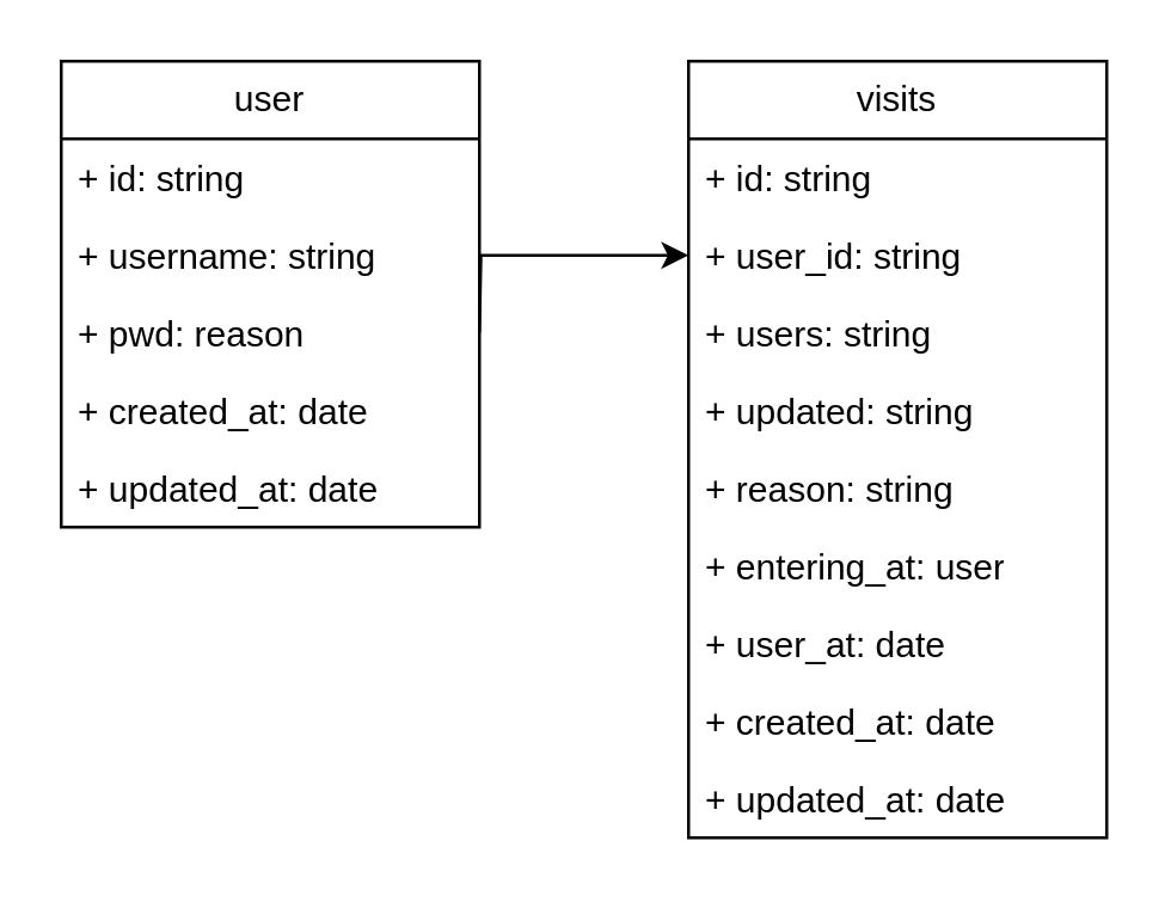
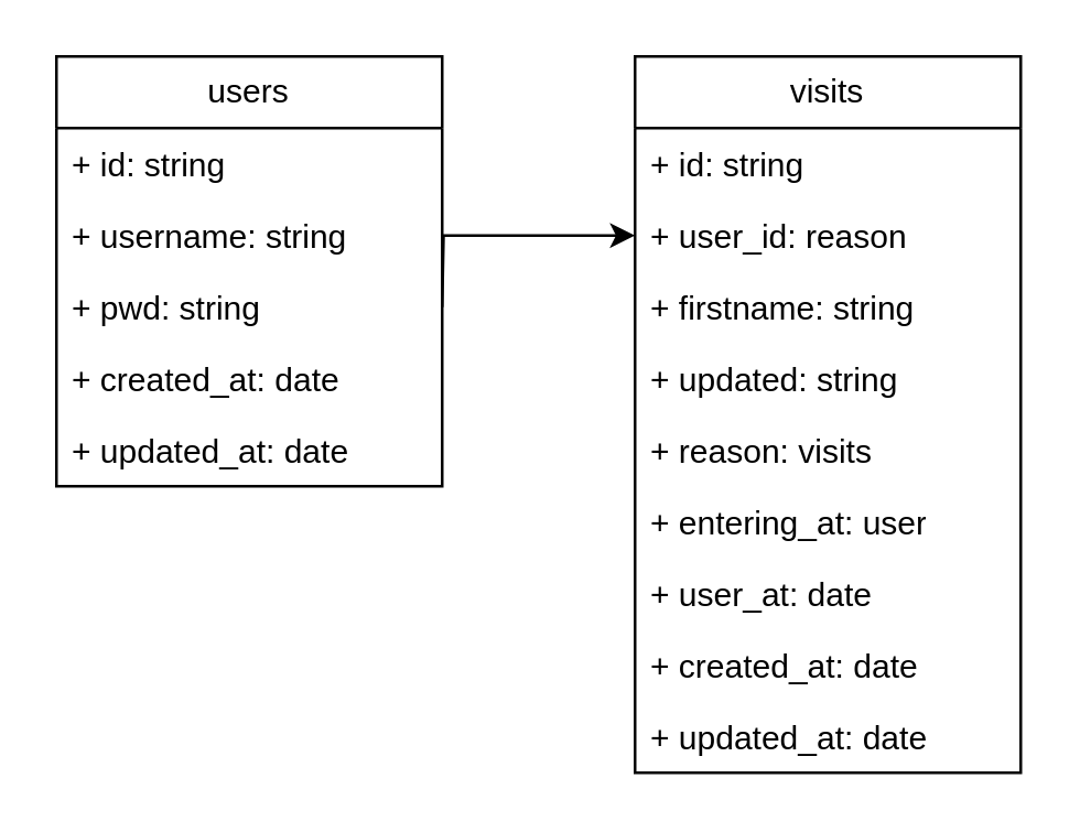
  <mxCell id="0" />
  <mxCell id="1" parent="0" />
- <mxCell id="2" value="user" style="swimlane;fontStyle=0;childLayout=stackLayout;horizontal=1;startSize=26;fillColor=none;horizontalStack=0;resizeParent=1;resizeParentMax=0;resizeLast=0;collapsible=1;marginBottom=0;whiteSpace=wrap;html=1;" vertex="1" parent="1"><mxGeometry x="20" y="20" width="140" height="156" as="geometry" /></mxCell>
+ <mxCell id="2" value="users" style="swimlane;fontStyle=0;childLayout=stackLayout;horizontal=1;startSize=26;fillColor=none;horizontalStack=0;resizeParent=1;resizeParentMax=0;resizeLast=0;collapsible=1;marginBottom=0;whiteSpace=wrap;html=1;" vertex="1" parent="1"><mxGeometry x="20" y="20" width="140" height="156" as="geometry" /></mxCell>
  <mxCell id="3" value="+ id: string" style="text;strokeColor=none;fillColor=none;align=left;verticalAlign=top;spacingLeft=4;spacingRight=4;overflow=hidden;rotatable=0;points=[[0,0.5],[1,0.5]];portConstraint=eastwest;whiteSpace=wrap;html=1;" vertex="1" parent="2"><mxGeometry y="26" width="140" height="26" as="geometry" /></mxCell>
  <mxCell id="4" value="+ username: string" style="text;strokeColor=none;fillColor=none;align=left;verticalAlign=top;spacingLeft=4;spacingRight=4;overflow=hidden;rotatable=0;points=[[0,0.5],[1,0.5]];portConstraint=eastwest;whiteSpace=wrap;html=1;" vertex="1" parent="2"><mxGeometry y="52" width="140" height="26" as="geometry" /></mxCell>
- <mxCell id="5" value="+ pwd: reason" style="text;strokeColor=none;fillColor=none;align=left;verticalAlign=top;spacingLeft=4;spacingRight=4;overflow=hidden;rotatable=0;points=[[0,0.5],[1,0.5]];portConstraint=eastwest;whiteSpace=wrap;html=1;" vertex="1" parent="2"><mxGeometry y="78" width="140" height="26" as="geometry" /></mxCell>
+ <mxCell id="5" value="+ pwd: string" style="text;strokeColor=none;fillColor=none;align=left;verticalAlign=top;spacingLeft=4;spacingRight=4;overflow=hidden;rotatable=0;points=[[0,0.5],[1,0.5]];portConstraint=eastwest;whiteSpace=wrap;html=1;" vertex="1" parent="2"><mxGeometry y="78" width="140" height="26" as="geometry" /></mxCell>
  <mxCell id="6" value="+ created_at: date" style="text;strokeColor=none;fillColor=none;align=left;verticalAlign=top;spacingLeft=4;spacingRight=4;overflow=hidden;rotatable=0;points=[[0,0.5],[1,0.5]];portConstraint=eastwest;whiteSpace=wrap;html=1;" vertex="1" parent="2"><mxGeometry y="104" width="140" height="26" as="geometry" /></mxCell>
  <mxCell id="7" value="+ updated_at: date" style="text;strokeColor=none;fillColor=none;align=left;verticalAlign=top;spacingLeft=4;spacingRight=4;overflow=hidden;rotatable=0;points=[[0,0.5],[1,0.5]];portConstraint=eastwest;whiteSpace=wrap;html=1;" vertex="1" parent="2"><mxGeometry y="130" width="140" height="26" as="geometry" /></mxCell>
  <mxCell id="8" value="visits" style="swimlane;fontStyle=0;childLayout=stackLayout;horizontal=1;startSize=26;fillColor=none;horizontalStack=0;resizeParent=1;resizeParentMax=0;resizeLast=0;collapsible=1;marginBottom=0;whiteSpace=wrap;html=1;" vertex="1" parent="1"><mxGeometry x="230" y="20" width="140" height="260" as="geometry" /></mxCell>
  <mxCell id="9" value="+ id: string" style="text;strokeColor=none;fillColor=none;align=left;verticalAlign=top;spacingLeft=4;spacingRight=4;overflow=hidden;rotatable=0;points=[[0,0.5],[1,0.5]];portConstraint=eastwest;whiteSpace=wrap;html=1;" vertex="1" parent="8"><mxGeometry y="26" width="140" height="26" as="geometry" /></mxCell>
- <mxCell id="10" value="+ user_id: string" style="text;strokeColor=none;fillColor=none;align=left;verticalAlign=top;spacingLeft=4;spacingRight=4;overflow=hidden;rotatable=0;points=[[0,0.5],[1,0.5]];portConstraint=eastwest;whiteSpace=wrap;html=1;" vertex="1" parent="8"><mxGeometry y="52" width="140" height="26" as="geometry" /></mxCell>
- <mxCell id="11" value="+ users: string" style="text;strokeColor=none;fillColor=none;align=left;verticalAlign=top;spacingLeft=4;spacingRight=4;overflow=hidden;rotatable=0;points=[[0,0.5],[1,0.5]];portConstraint=eastwest;whiteSpace=wrap;html=1;" vertex="1" parent="8"><mxGeometry y="78" width="140" height="26" as="geometry" /></mxCell>
+ <mxCell id="10" value="+ user_id: reason" style="text;strokeColor=none;fillColor=none;align=left;verticalAlign=top;spacingLeft=4;spacingRight=4;overflow=hidden;rotatable=0;points=[[0,0.5],[1,0.5]];portConstraint=eastwest;whiteSpace=wrap;html=1;" vertex="1" parent="8"><mxGeometry y="52" width="140" height="26" as="geometry" /></mxCell>
+ <mxCell id="11" value="+ firstname: string" style="text;strokeColor=none;fillColor=none;align=left;verticalAlign=top;spacingLeft=4;spacingRight=4;overflow=hidden;rotatable=0;points=[[0,0.5],[1,0.5]];portConstraint=eastwest;whiteSpace=wrap;html=1;" vertex="1" parent="8"><mxGeometry y="78" width="140" height="26" as="geometry" /></mxCell>
  <mxCell id="12" value="+ updated: string" style="text;strokeColor=none;fillColor=none;align=left;verticalAlign=top;spacingLeft=4;spacingRight=4;overflow=hidden;rotatable=0;points=[[0,0.5],[1,0.5]];portConstraint=eastwest;whiteSpace=wrap;html=1;" vertex="1" parent="8"><mxGeometry y="104" width="140" height="26" as="geometry" /></mxCell>
- <mxCell id="13" value="+ reason: string" style="text;strokeColor=none;fillColor=none;align=left;verticalAlign=top;spacingLeft=4;spacingRight=4;overflow=hidden;rotatable=0;points=[[0,0.5],[1,0.5]];portConstraint=eastwest;whiteSpace=wrap;html=1;" vertex="1" parent="8"><mxGeometry y="130" width="140" height="26" as="geometry" /></mxCell>
+ <mxCell id="13" value="+ reason: visits" style="text;strokeColor=none;fillColor=none;align=left;verticalAlign=top;spacingLeft=4;spacingRight=4;overflow=hidden;rotatable=0;points=[[0,0.5],[1,0.5]];portConstraint=eastwest;whiteSpace=wrap;html=1;" vertex="1" parent="8"><mxGeometry y="130" width="140" height="26" as="geometry" /></mxCell>
  <mxCell id="14" value="+ entering_at: user" style="text;strokeColor=none;fillColor=none;align=left;verticalAlign=top;spacingLeft=4;spacingRight=4;overflow=hidden;rotatable=0;points=[[0,0.5],[1,0.5]];portConstraint=eastwest;whiteSpace=wrap;html=1;" vertex="1" parent="8"><mxGeometry y="156" width="140" height="26" as="geometry" /></mxCell>
  <mxCell id="15" value="+ user_at: date" style="text;strokeColor=none;fillColor=none;align=left;verticalAlign=top;spacingLeft=4;spacingRight=4;overflow=hidden;rotatable=0;points=[[0,0.5],[1,0.5]];portConstraint=eastwest;whiteSpace=wrap;html=1;" vertex="1" parent="8"><mxGeometry y="182" width="140" height="26" as="geometry" /></mxCell>
  <mxCell id="16" value="+ created_at: date" style="text;strokeColor=none;fillColor=none;align=left;verticalAlign=top;spacingLeft=4;spacingRight=4;overflow=hidden;rotatable=0;points=[[0,0.5],[1,0.5]];portConstraint=eastwest;whiteSpace=wrap;html=1;" vertex="1" parent="8"><mxGeometry y="208" width="140" height="26" as="geometry" /></mxCell>
  <mxCell id="17" value="+ updated_at: date" style="text;strokeColor=none;fillColor=none;align=left;verticalAlign=top;spacingLeft=4;spacingRight=4;overflow=hidden;rotatable=0;points=[[0,0.5],[1,0.5]];portConstraint=eastwest;whiteSpace=wrap;html=1;" vertex="1" parent="8"><mxGeometry y="234" width="140" height="26" as="geometry" /></mxCell>
  <mxCell id="18" style="edgeStyle=orthogonalEdgeStyle;rounded=0;orthogonalLoop=1;jettySize=auto;html=1;exitX=1;exitY=0.5;exitDx=0;exitDy=0;entryX=0;entryY=0.5;entryDx=0;entryDy=0;" edge="1" parent="1" target="10"><mxGeometry relative="1" as="geometry"><mxPoint x="160" y="111" as="sourcePoint" /></mxGeometry></mxCell>
